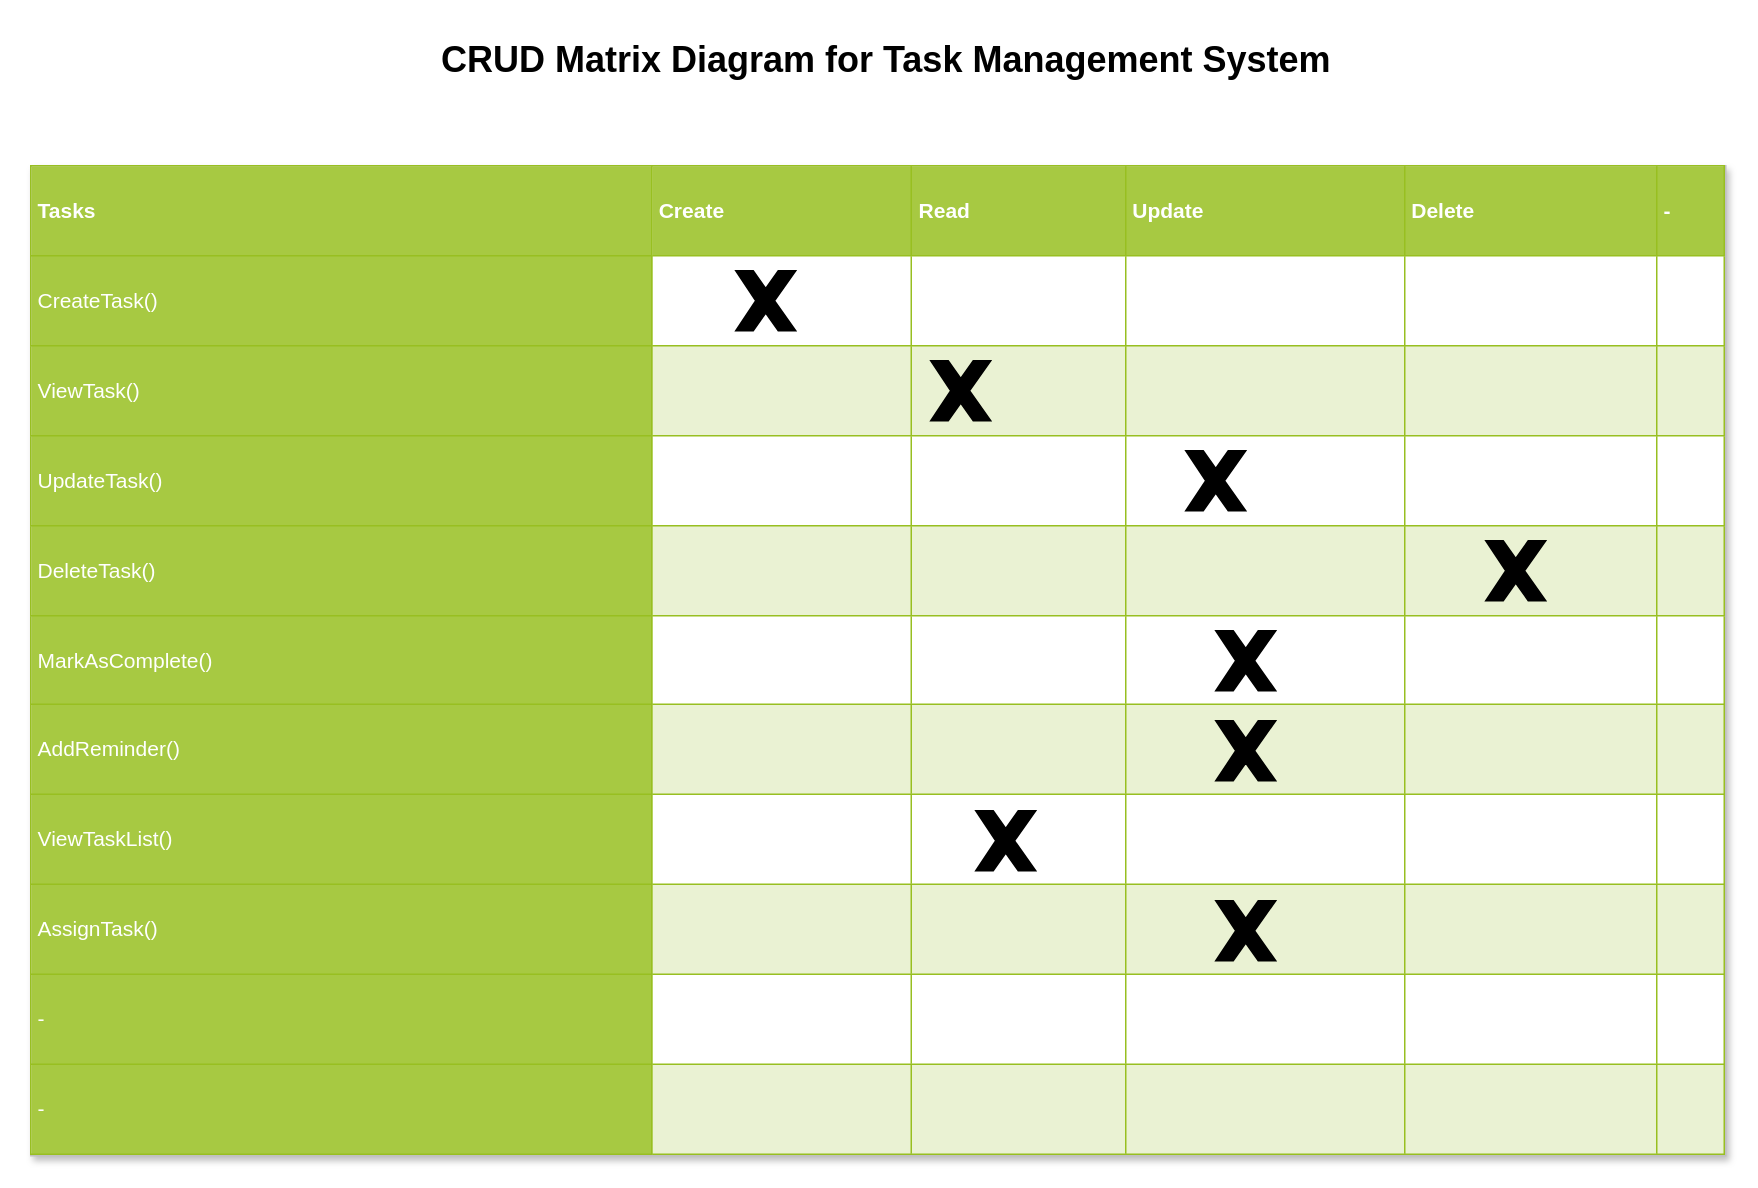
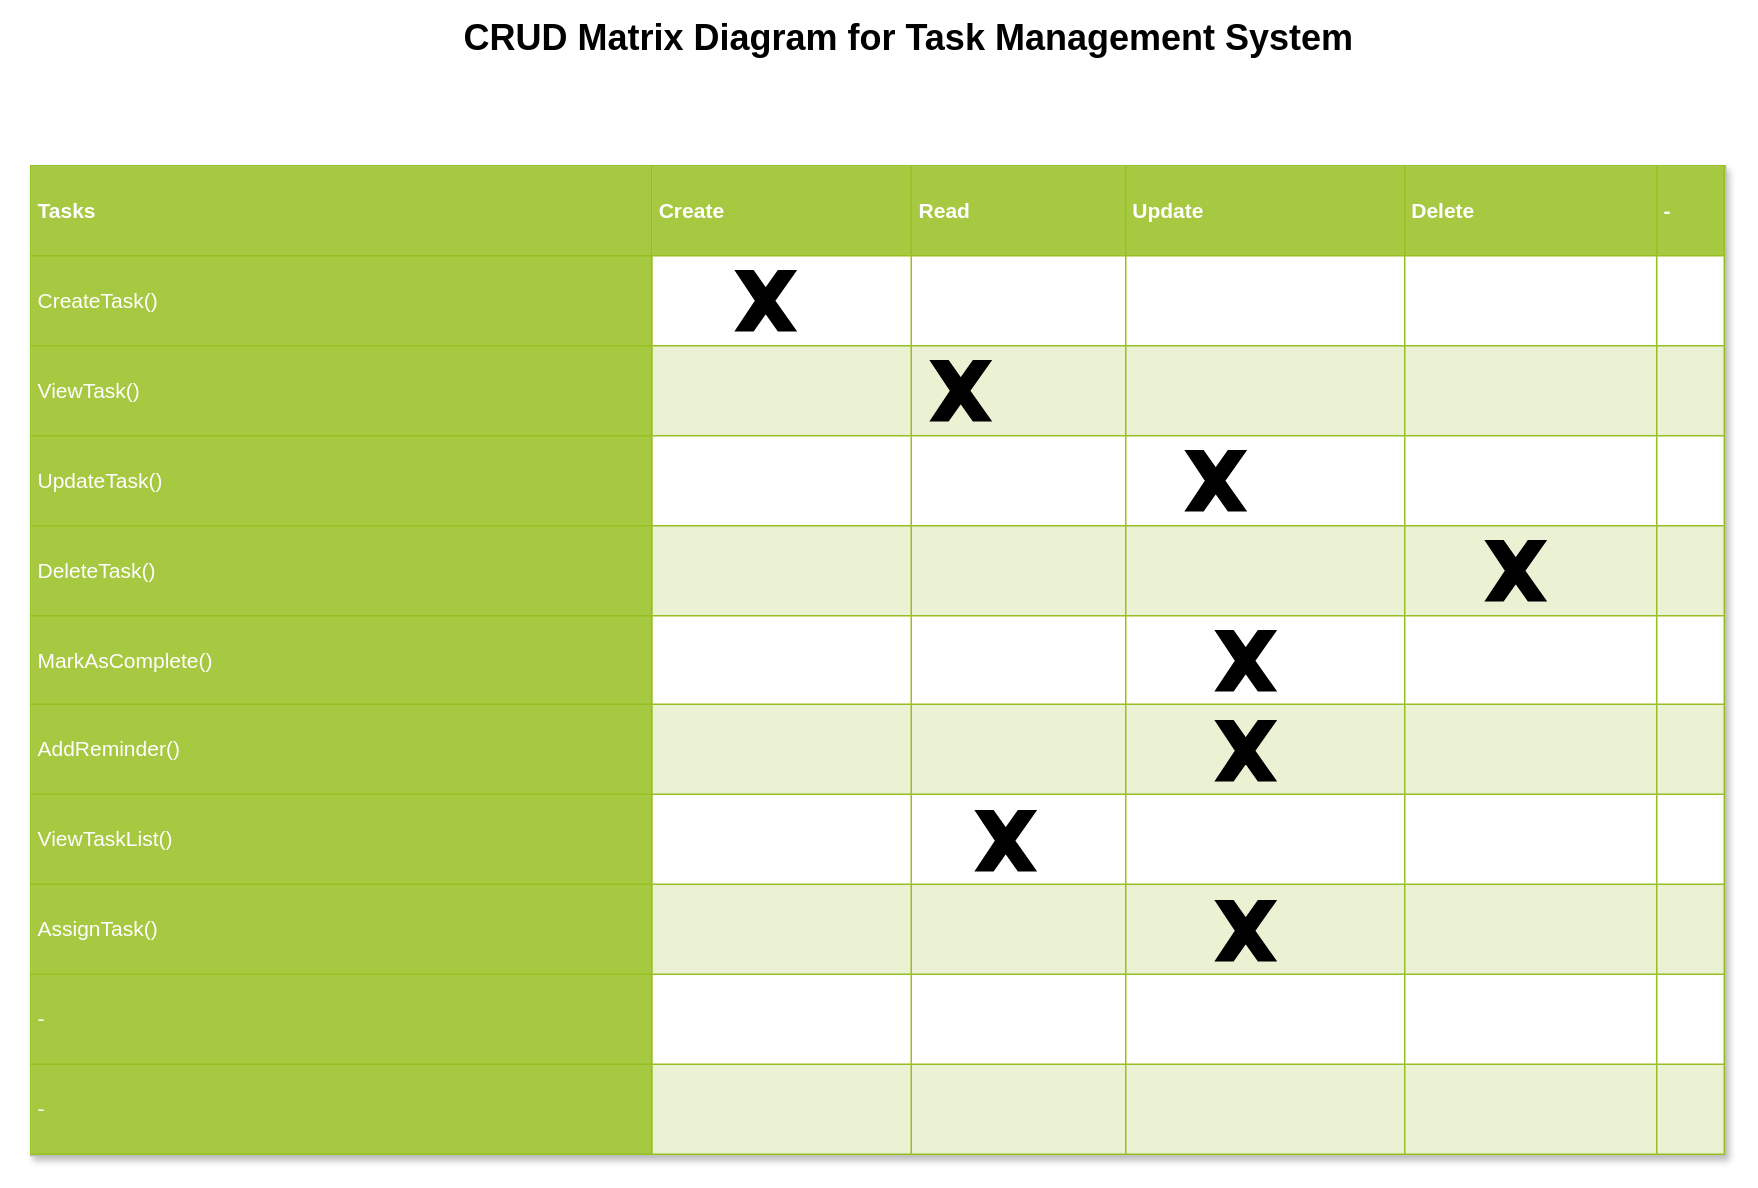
  <mxCell id="0" style=";html=1;" />
  <mxCell id="1" style=";html=1;" parent="0" />
  <mxCell id="2" value="&lt;table border=&quot;1&quot; width=&quot;100%&quot; cellpadding=&quot;4&quot; style=&quot;width: 100% ; height: 100% ; border-collapse: collapse&quot;&gt;&lt;tbody&gt;&lt;tr style=&quot;background-color: #a7c942 ; color: #ffffff ; border: 1px solid #98bf21&quot;&gt;&lt;th&gt;Tasks&lt;/th&gt;&lt;th&gt;Create&lt;/th&gt;&lt;th&gt;Read&lt;/th&gt;&lt;th&gt;Update&lt;br&gt;&lt;/th&gt;&lt;th&gt;Delete&lt;/th&gt;&lt;th&gt;-&lt;/th&gt;&lt;/tr&gt;&lt;tr style=&quot;border: 1px solid #98bf21&quot;&gt;&lt;td style=&quot;background-color: #a7c942 ; color: #ffffff ; border: 1px solid #98bf21&quot;&gt;CreateTask()&lt;/td&gt;&lt;td&gt;&lt;/td&gt;&lt;td&gt;&lt;/td&gt;&lt;td&gt;&lt;br&gt;&lt;/td&gt;&lt;td&gt;&lt;br&gt;&lt;/td&gt;&lt;td&gt;&lt;br&gt;&lt;/td&gt;&lt;/tr&gt;&lt;tr style=&quot;background-color: #eaf2d3 ; border: 1px solid #98bf21&quot;&gt;&lt;td style=&quot;background-color: #a7c942 ; color: #ffffff ; border: 1px solid #98bf21&quot;&gt;ViewTask()&lt;/td&gt;&lt;td&gt;&lt;/td&gt;&lt;td&gt;&lt;/td&gt;&lt;td&gt;&lt;br&gt;&lt;/td&gt;&lt;td&gt;&lt;br&gt;&lt;/td&gt;&lt;td&gt;&lt;br&gt;&lt;/td&gt;&lt;/tr&gt;&lt;tr style=&quot;border: 1px solid #98bf21&quot;&gt;&lt;td style=&quot;background-color: #a7c942 ; color: #ffffff ; border: 1px solid #98bf21&quot;&gt;UpdateTask()&lt;/td&gt;&lt;td&gt;&lt;/td&gt;&lt;td&gt;&lt;/td&gt;&lt;td&gt;&lt;br&gt;&lt;/td&gt;&lt;td&gt;&lt;br&gt;&lt;/td&gt;&lt;td&gt;&lt;br&gt;&lt;/td&gt;&lt;/tr&gt;&lt;tr style=&quot;background-color: #eaf2d3 ; border: 1px solid #98bf21&quot;&gt;&lt;td style=&quot;background-color: #a7c942 ; color: #ffffff ; border: 1px solid #98bf21&quot;&gt;DeleteTask()&lt;/td&gt;&lt;td&gt;&lt;/td&gt;&lt;td&gt;&lt;/td&gt;&lt;td&gt;&lt;br&gt;&lt;/td&gt;&lt;td&gt;&lt;br&gt;&lt;/td&gt;&lt;td&gt;&lt;br&gt;&lt;/td&gt;&lt;/tr&gt;&lt;tr style=&quot;border: 1px solid #98bf21&quot;&gt;&lt;td style=&quot;background-color: #a7c942 ; color: #ffffff ; border: 1px solid #98bf21&quot;&gt;MarkAsComplete()&lt;/td&gt;&lt;td&gt;&lt;br&gt;&lt;/td&gt;&lt;td&gt;&lt;br&gt;&lt;/td&gt;&lt;td&gt;&lt;br&gt;&lt;/td&gt;&lt;td&gt;&lt;br&gt;&lt;/td&gt;&lt;td&gt;&lt;br&gt;&lt;/td&gt;&lt;/tr&gt;&lt;tr style=&quot;background-color: #eaf2d3 ; border: 1px solid #98bf21&quot;&gt;&lt;td style=&quot;background-color: #a7c942 ; color: #ffffff ; border: 1px solid #98bf21&quot;&gt;AddReminder()&lt;/td&gt;&lt;td&gt;&lt;br&gt;&lt;/td&gt;&lt;td&gt;&lt;br&gt;&lt;/td&gt;&lt;td&gt;&lt;br&gt;&lt;/td&gt;&lt;td&gt;&lt;br&gt;&lt;/td&gt;&lt;td&gt;&lt;br&gt;&lt;/td&gt;&lt;/tr&gt;&lt;tr style=&quot;border: 1px solid #98bf21&quot;&gt;&lt;td style=&quot;background-color: #a7c942 ; color: #ffffff ; border: 1px solid #98bf21&quot;&gt;ViewTaskList()&lt;/td&gt;&lt;td&gt;&lt;br&gt;&lt;/td&gt;&lt;td&gt;&lt;br&gt;&lt;/td&gt;&lt;td&gt;&lt;br&gt;&lt;/td&gt;&lt;td&gt;&lt;br&gt;&lt;/td&gt;&lt;td&gt;&lt;br&gt;&lt;/td&gt;&lt;/tr&gt;&lt;tr style=&quot;background-color: #eaf2d3 ; border: 1px solid #98bf21&quot;&gt;&lt;td style=&quot;background-color: #a7c942 ; color: #ffffff ; border: 1px solid #98bf21&quot;&gt;AssignTask()&lt;/td&gt;&lt;td&gt;&lt;br&gt;&lt;/td&gt;&lt;td&gt;&lt;br&gt;&lt;/td&gt;&lt;td&gt;&lt;br&gt;&lt;/td&gt;&lt;td&gt;&lt;br&gt;&lt;/td&gt;&lt;td&gt;&lt;br&gt;&lt;/td&gt;&lt;/tr&gt;&lt;tr style=&quot;border: 1px solid #98bf21&quot;&gt;&lt;td style=&quot;background-color: #a7c942 ; color: #ffffff ; border: 1px solid #98bf21&quot;&gt;-&lt;br&gt;&lt;/td&gt;&lt;td&gt;&lt;br&gt;&lt;/td&gt;&lt;td&gt;&lt;br&gt;&lt;/td&gt;&lt;td&gt;&lt;br&gt;&lt;/td&gt;&lt;td&gt;&lt;br&gt;&lt;/td&gt;&lt;td&gt;&lt;br&gt;&lt;/td&gt;&lt;/tr&gt;&lt;tr style=&quot;background-color: #eaf2d3 ; border: 1px solid #98bf21&quot;&gt;&lt;td style=&quot;background-color: #a7c942 ; color: #ffffff ; border: 1px solid #98bf21&quot;&gt;-&lt;/td&gt;&lt;td&gt;&lt;br&gt;&lt;/td&gt;&lt;td&gt;&lt;br&gt;&lt;/td&gt;&lt;td&gt;&lt;br&gt;&lt;/td&gt;&lt;td&gt;&lt;br&gt;&lt;/td&gt;&lt;td&gt;&lt;br&gt;&lt;/td&gt;&lt;/tr&gt;&lt;/tbody&gt;&lt;/table&gt;" style="text;html=1;strokeColor=#c0c0c0;fillColor=#ffffff;overflow=fill;rounded=0;shadow=1;fontSize=14;fontColor=#000000;" vertex="1" parent="1"><mxGeometry x="20" y="110" width="1130" height="660" as="geometry" /></mxCell>
- <mxCell id="3" value="CRUD Matrix Diagram for Task Management System" style="text;strokeColor=none;fillColor=none;html=1;fontSize=24;fontStyle=1;verticalAlign=middle;align=center;rounded=0;shadow=1;" vertex="1" parent="1"><mxGeometry x="200" y="20" width="780" height="40" as="geometry" /></mxCell>
+ <mxCell id="3" value="CRUD Matrix Diagram for Task Management System" style="text;strokeColor=none;fillColor=none;html=1;fontSize=24;fontStyle=1;verticalAlign=middle;align=center;rounded=0;shadow=1;" vertex="1" parent="1"><mxGeometry x="215" y="5" width="780" height="40" as="geometry" /></mxCell>
  <mxCell id="4" value="" style="verticalLabelPosition=bottom;verticalAlign=top;html=1;shape=mxgraph.basic.x;fillColor=#000000;" vertex="1" parent="1"><mxGeometry x="490" y="180" width="40" height="40" as="geometry" /></mxCell>
  <mxCell id="5" value="" style="verticalLabelPosition=bottom;verticalAlign=top;html=1;shape=mxgraph.basic.x;fillColor=#000000;" vertex="1" parent="1"><mxGeometry x="810" y="480" width="40" height="40" as="geometry" /></mxCell>
  <mxCell id="6" value="" style="verticalLabelPosition=bottom;verticalAlign=top;html=1;shape=mxgraph.basic.x;fillColor=#000000;" vertex="1" parent="1"><mxGeometry x="650" y="540" width="40" height="40" as="geometry" /></mxCell>
  <mxCell id="7" value="" style="verticalLabelPosition=bottom;verticalAlign=top;html=1;shape=mxgraph.basic.x;fillColor=#000000;" vertex="1" parent="1"><mxGeometry x="810" y="600" width="40" height="40" as="geometry" /></mxCell>
  <mxCell id="8" value="" style="verticalLabelPosition=bottom;verticalAlign=top;html=1;shape=mxgraph.basic.x;fillColor=#000000;" vertex="1" parent="1"><mxGeometry x="810" y="420" width="40" height="40" as="geometry" /></mxCell>
  <mxCell id="9" value="" style="verticalLabelPosition=bottom;verticalAlign=top;html=1;shape=mxgraph.basic.x;fillColor=#000000;" vertex="1" parent="1"><mxGeometry x="990" y="360" width="40" height="40" as="geometry" /></mxCell>
  <mxCell id="10" value="" style="verticalLabelPosition=bottom;verticalAlign=top;html=1;shape=mxgraph.basic.x;fillColor=#000000;" vertex="1" parent="1"><mxGeometry x="790" y="300" width="40" height="40" as="geometry" /></mxCell>
  <mxCell id="11" value="" style="verticalLabelPosition=bottom;verticalAlign=top;html=1;shape=mxgraph.basic.x;fillColor=#000000;" vertex="1" parent="1"><mxGeometry x="620" y="240" width="40" height="40" as="geometry" /></mxCell>
